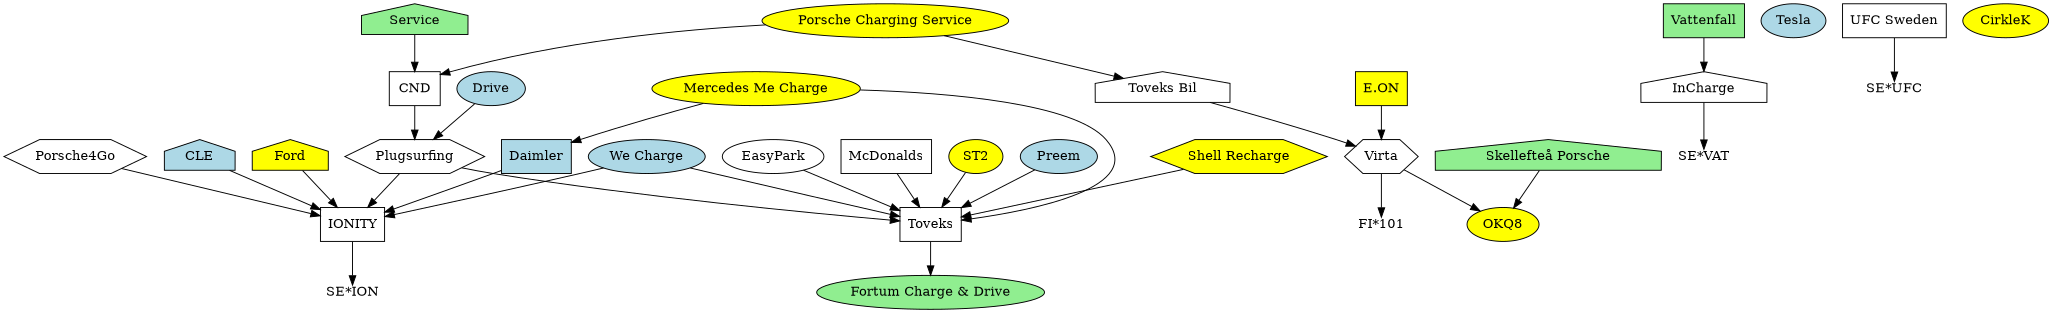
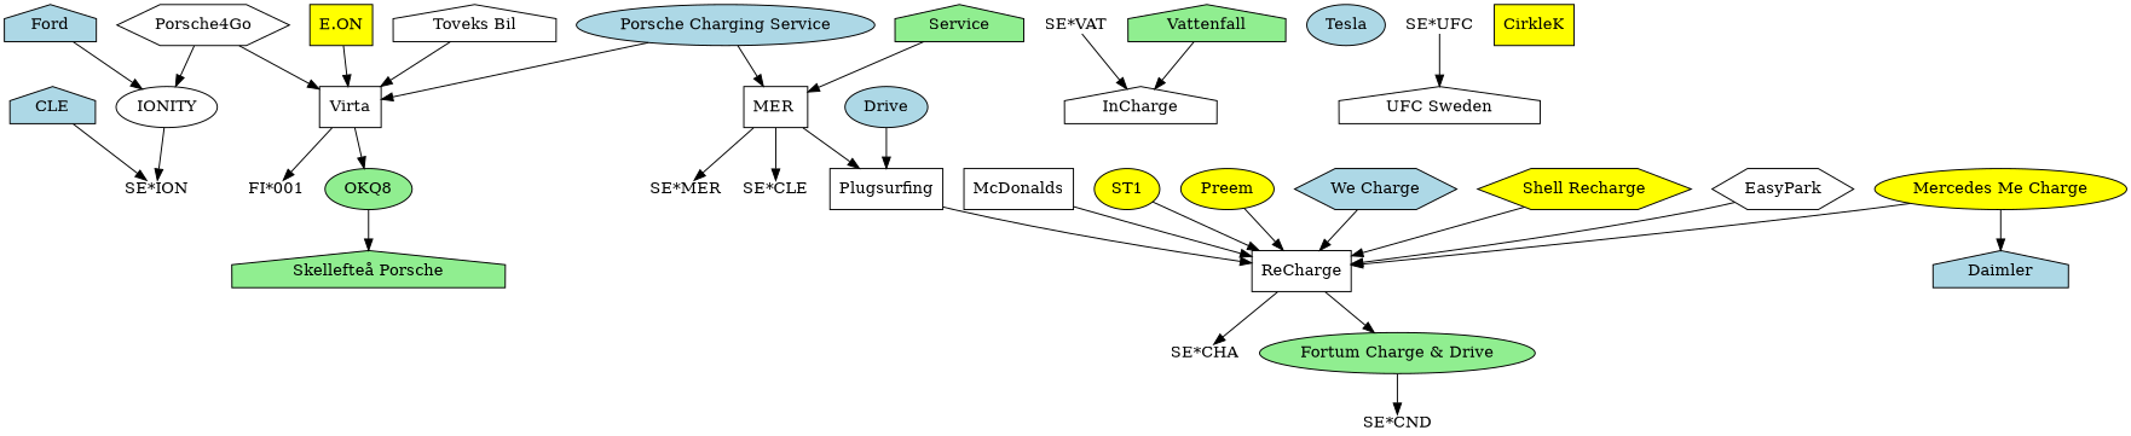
  strict digraph {
-   n1 [label=IONITY shape=box]
+   n1 [label=IONITY shape=ellipse]
    n2 [label="SE*ION" shape=plain]
-   n3 [label=Toveks shape=box]
+   n3 [label=ReCharge shape=box]
+   n4 [label="SE*CHA" shape=plain]
    n5 [fillcolor=lightgreen label="Fortum Charge & Drive" shape=ellipse style=filled]
    n6 [label=InCharge shape=house]
    n7 [label="SE*VAT" shape=plain]
    n8 [fillcolor=yellow label="E.ON" shape=box style=filled]
-   n9 [label=Virta shape=hexagon]
-   n10 [label="FI*101" shape=plain]
-   n11 [fillcolor=yellow label=OKQ8 style=filled]
-   n12 [label=CND shape=box]
-   n15 [label=Plugsurfing shape=hexagon]
+   n9 [label=Virta shape=box]
+   n10 [label="FI*001" shape=plain]
+   n11 [fillcolor=lightgreen label=OKQ8 style=filled]
+   n12 [label="MER " shape=box]
+   n13 [label="SE*MER" shape=plain]
+   n14 [label="SE*CLE" shape=plain]
+   n15 [label=Plugsurfing shape=box]
    n16 [fillcolor=lightblue label=Tesla shape=ellipse style=filled]
-   n18 [label="UFC Sweden" shape=box]
+   n17 [label="SE*CND" shape=plain]
+   n18 [label="UFC Sweden" shape=house]
    n19 [label="SE*UFC" shape=plain]
-   n20 [fillcolor=yellow label=CirkleK shape=ellipse style=filled]
+   n20 [fillcolor=yellow label=CirkleK shape=box style=filled]
    n21 [label=Porsche4Go shape=hexagon]
    n22 [fillcolor=lightgreen label=Service shape=house style=filled]
    n23 [fillcolor=lightgreen label="Skellefteå Porsche" shape=house style=filled]
-   n24 [fillcolor=lightgreen label=Vattenfall shape=box style=filled]
-   n25 [fillcolor=yellow label=Ford shape=house style=filled]
-   n26 [fillcolor=lightblue label=Daimler shape=box style=filled]
+   n24 [fillcolor=lightgreen label=Vattenfall shape=house style=filled]
+   n25 [fillcolor=lightblue label=Ford shape=house style=filled]
+   n26 [fillcolor=lightblue label=Daimler shape=house style=filled]
    n27 [fillcolor=lightblue label=CLE shape=house style=filled]
    n28 [label=McDonalds shape=box]
-   n29 [fillcolor=yellow label=ST2 style=filled]
-   n30 [fillcolor=lightblue label=Preem style=filled]
+   n29 [fillcolor=yellow label=ST1 style=filled]
+   n30 [fillcolor=yellow label=Preem style=filled]
    n31 [label="Toveks Bil" shape=house]
    n32 [fillcolor=lightblue label=Drive style=filled]
-   n33 [fillcolor=yellow label="Porsche Charging Service" style=filled]
-   n34 [fillcolor=lightblue label="We Charge" style=filled]
+   n33 [fillcolor=lightblue label="Porsche Charging Service" style=filled]
+   n34 [fillcolor=lightblue label="We Charge" style=filled shape=hexagon]
    n35 [fillcolor=yellow label="Mercedes Me Charge" style=filled]
    n36 [fillcolor=yellow label="Shell Recharge" shape=hexagon style=filled]
-   n37 [label=EasyPark]
+   n37 [label=EasyPark shape=hexagon]
    n1 -> n2
+   n3 -> n4
    n3 -> n5
-   n6 -> n7
+   n5 -> n17
+   n7 -> n6
    n8 -> n9
    n9 -> n10
    n9 -> n11
+   n12 -> n13
+   n12 -> n14
    n12 -> n15
-   n15 -> n1
    n15 -> n3
-   n18 -> n19
+   n19 -> n18
    n21 -> n1
+   n21 -> n9
    n22 -> n12
-   n23 -> n11
+   n11 -> n23
    n24 -> n6
    n25 -> n1
-   n26 -> n1
-   n27 -> n1
+   n27 -> n2
    n28 -> n3
    n29 -> n3
    n30 -> n3
    n31 -> n9
    n32 -> n15
-   n33 -> n31
+   n33 -> n9
    n33 -> n12
-   n34 -> n1
    n34 -> n3
    n35 -> n3
    n35 -> n26
    n36 -> n3
    n37 -> n3
  }
